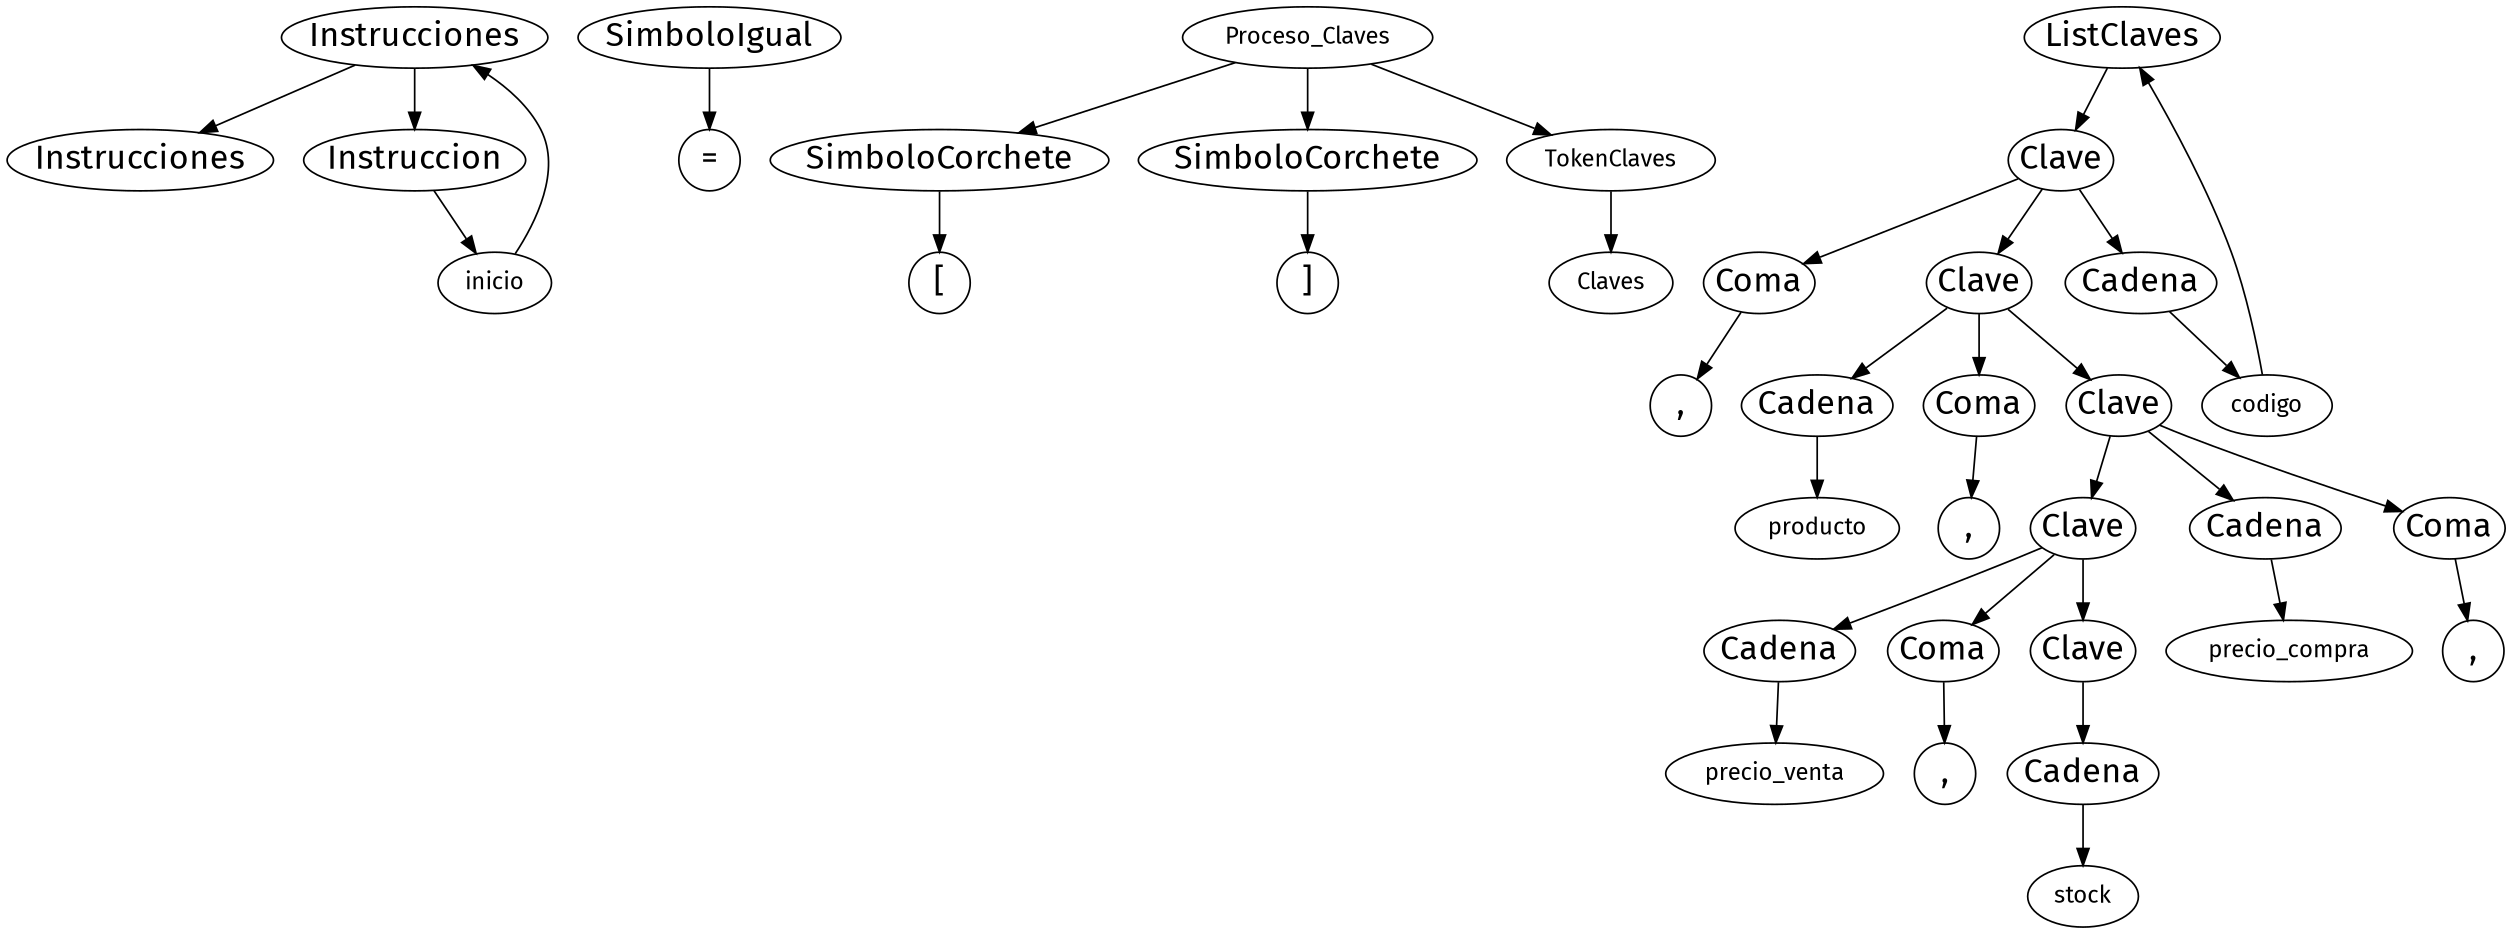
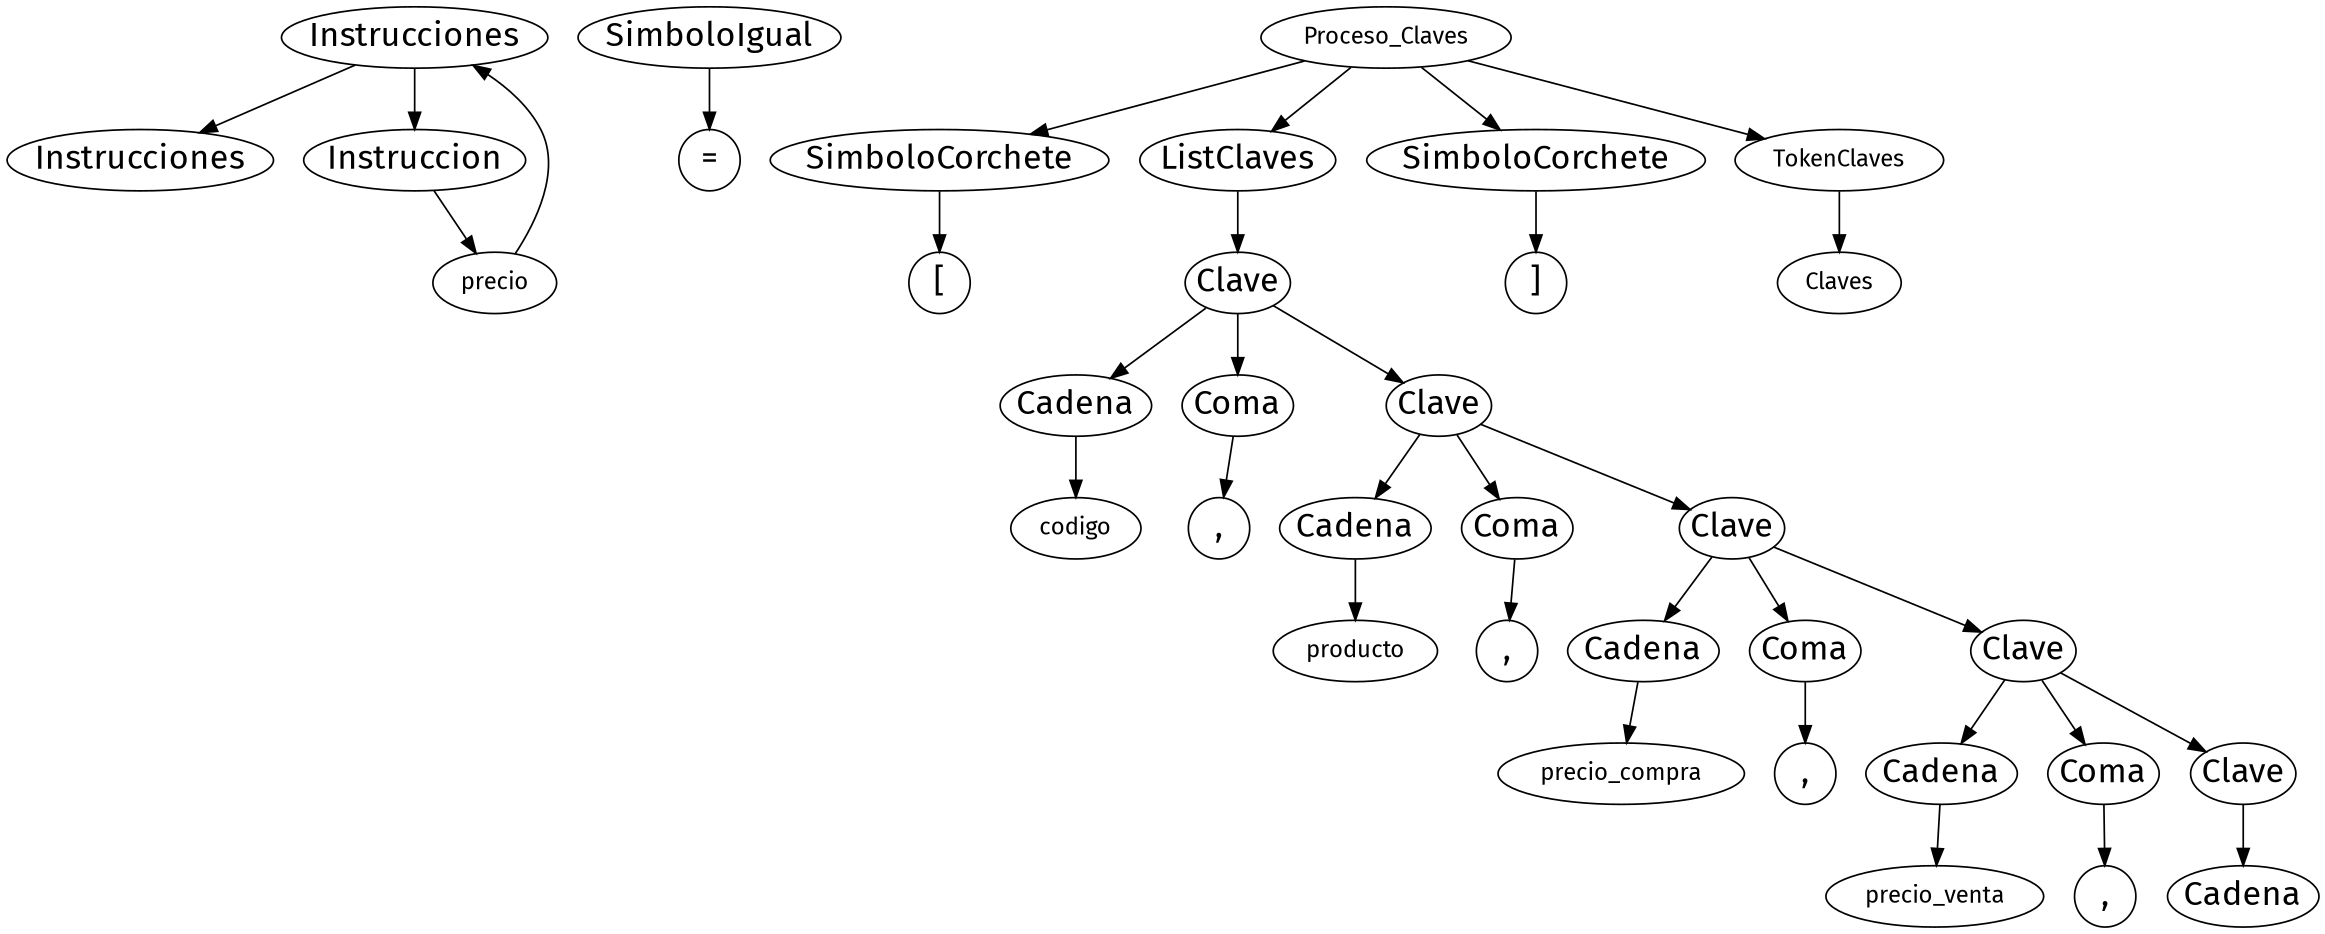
  digraph {
    fontname="Fira Sans"
    node [fontname="Fira Sans" fontsize=20 margin=0 style=filleed]
    edge [fontname="Fira Sans"]
    n1 [label=Instrucciones width=0.5]
    n2 [label=Instrucciones width=0.5]
    n3 [label=Instruccion width=0.5]
    n4 [label=SimboloIgual width=0.5]
    n5 [label="=" width=0.5]
    n6 [label=SimboloCorchete width=0.5]
    n7 [label="[" width=0.5]
    n8 [label=ListClaves width=0.5]
    n9 [label=Clave width=0.5]
    n10 [label=Cadena width=0.5]
    n11 [label=Coma width=0.5]
    n12 [label="," width=0.5]
    n13 [label=Clave width=0.5]
    n14 [label=Cadena width=0.5]
    n15 [label=Coma width=0.5]
    n16 [label="," width=0.5]
    n17 [label=Clave width=0.5]
    n18 [label=Cadena width=0.5]
    n19 [label=Coma width=0.5]
    n20 [label="," width=0.5]
    n21 [label=Clave width=0.5]
    n22 [label=Cadena width=0.5]
    n23 [label=Coma width=0.5]
    n24 [label="," width=0.5]
    n25 [label=Clave width=0.5]
    n26 [label=Cadena width=0.5]
    n27 [label=SimboloCorchete width=0.5]
    n28 [label="]" width=0.5]
-   inicio [fontsize="" margin="" style=""]
+   inicio [label=precio fontsize="" margin="" style=""]
    codigo [fontsize="" margin="" style=""]
    producto [fontsize="" margin="" style=""]
    precio_compra [fontsize="" margin="" style=""]
    precio_venta [fontsize="" margin="" style=""]
-   stock [fontsize="" margin="" style=""]
    Proceso_Claves [fontsize="" margin="" style=""]
    TokenClaves [fontsize="" margin="" style=""]
    Claves [fontsize="" margin="" style=""]
    subgraph sub_1 {
      n1
      n2
      n3
      n4
      n5
      n6
      n7
      n8
      n9
      n10
      n11
      n12
      n13
      n14
      n15
      n16
      n17
      n18
      n19
      n20
      n21
      n22
      n23
      n24
      n25
      n26
      n27
      n28
    }
    n1 -> n2
    n1 -> n3
    n3 -> inicio
    n4 -> n5
    n6 -> n7
    n8 -> n9
    n9 -> n10
    n9 -> n11
    n9 -> n13
    n10 -> codigo
    n11 -> n12
    n13 -> n14
    n13 -> n15
    n13 -> n17
    n14 -> producto
    n15 -> n16
    n17 -> n18
    n17 -> n19
    n17 -> n21
    n18 -> precio_compra
    n19 -> n20
    n21 -> n22
    n21 -> n23
    n21 -> n25
    n22 -> precio_venta
    n23 -> n24
    n25 -> n26
-   n26 -> stock
    n27 -> n28
    inicio -> n1
    Proceso_Claves -> n6
-   codigo -> n8
+   Proceso_Claves -> n8
    Proceso_Claves -> n27
    Proceso_Claves -> TokenClaves
    TokenClaves -> Claves
  }
